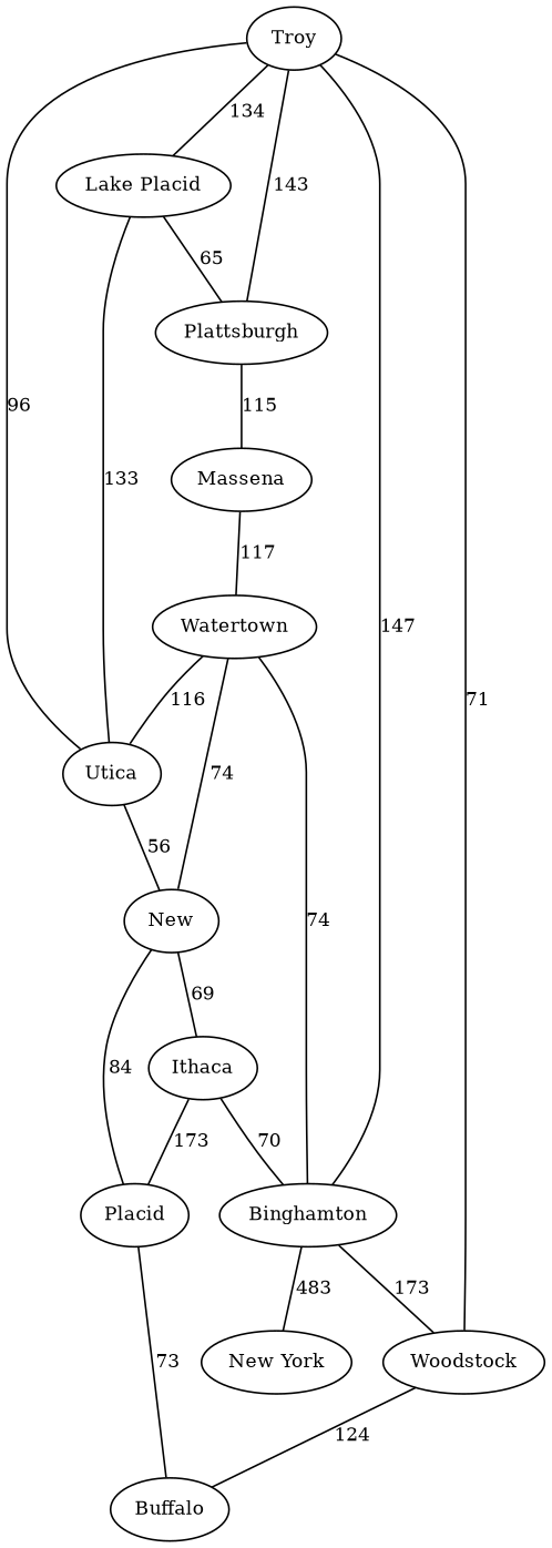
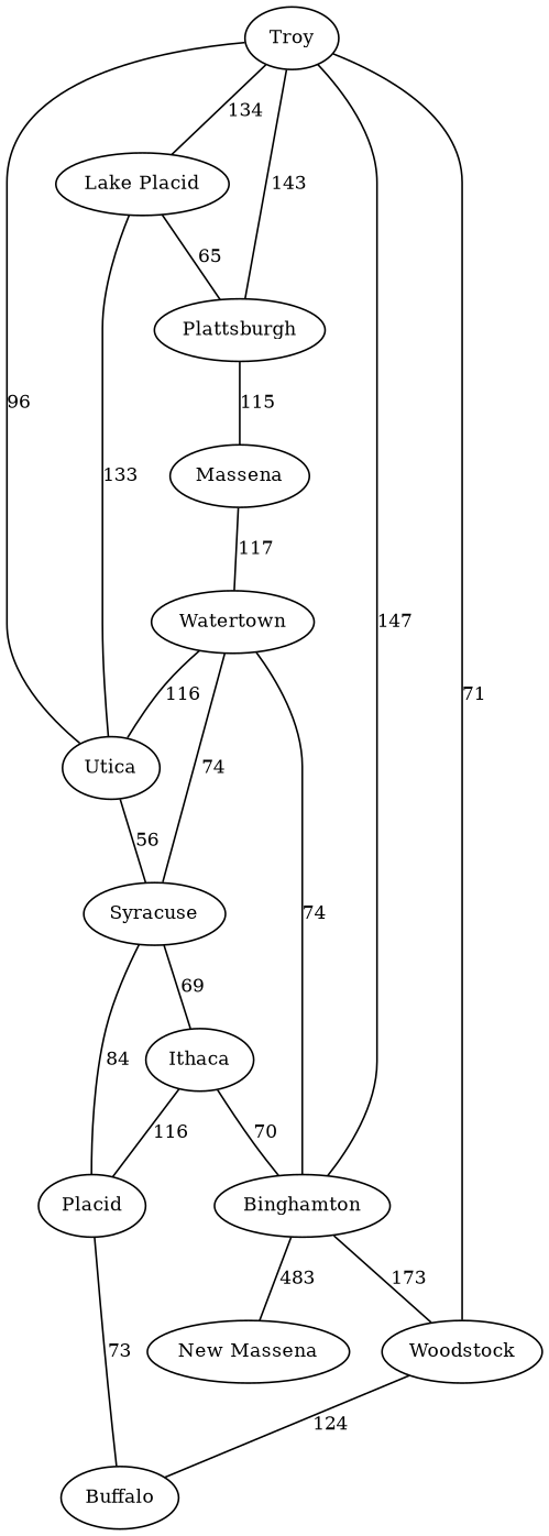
  graph {
    node [fontsize=11]
    edge [fontsize=11]
    n1 [label=Troy]
    n2 [label="Lake Placid"]
    n3 [label=Plattsburgh]
    n4 [label=Utica]
    n5 [label=Massena]
-   n6 [label=New]
+   n6 [label=Syracuse]
    n7 [label=Watertown]
    n8 [label=Binghamton]
    n9 [label=Placid]
    n10 [label=Ithaca]
    n11 [label=Buffalo]
    n12 [label=Woodstock]
-   n13 [label="New York"]
+   n13 [label="New Massena"]
    n1 -- n2 [label=134]
    n1 -- n3 [label=143]
    n1 -- n4 [label=96]
    n2 -- n3 [label=65]
    n2 -- n4 [label=133]
    n3 -- n5 [label=115]
    n4 -- n6 [label=56]
    n5 -- n7 [label=117]
    n6 -- n9 [label=84]
    n6 -- n10 [label=69]
    n7 -- n4 [label=116]
    n7 -- n6 [label=74]
    n7 -- n8 [label=74]
    n8 -- n1 [label=147]
    n8 -- n12 [label=173]
    n8 -- n13 [label=483]
    n9 -- n11 [label=73]
    n10 -- n8 [label=70]
-   n10 -- n9 [label=173]
+   n10 -- n9 [label=116]
    n12 -- n1 [label=71]
    n12 -- n11 [label=124]
  }
